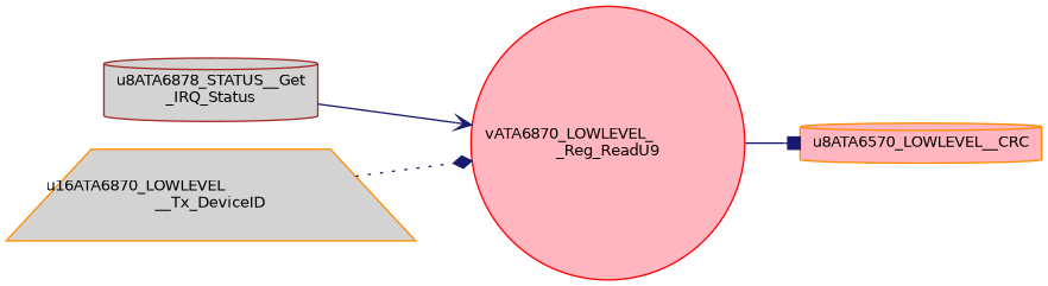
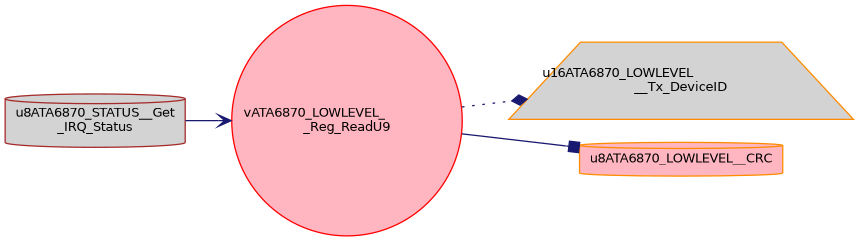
  digraph {
    rankdir=LR
    node [color=darkorange fillcolor=lightgrey fontname=Helvetica fontsize=10 shape=cylinder style=filled]
    edge [color=midnightblue fontname=Helvetica fontsize=10 labelfontname=Helvetica labelfontsize=10 style=solid]
-   n1 [color=brown fontcolor=black height=0.2 label="u8ATA6878_STATUS__Get\l_IRQ_Status" width=0.4]
+   n1 [color=brown fontcolor=black height=0.2 label="u8ATA6870_STATUS__Get\l_IRQ_Status" width=0.4]
    n2 [color=red fillcolor=lightpink height=0.2 label="vATA6870_LOWLEVEL_\l_Reg_ReadU9" shape=circle width=0.4]
    n3 [height=0.2 label="u16ATA6870_LOWLEVEL\l__Tx_DeviceID" shape=trapezium width=0.4]
-   n4 [fillcolor=lightpink height=0.2 label=u8ATA6570_LOWLEVEL__CRC width=0.4]
+   n4 [fillcolor=lightpink height=0.2 label=u8ATA6870_LOWLEVEL__CRC width=0.4]
    n1 -> n2 [arrowhead=vee]
-   n3 -> n2 [arrowhead=diamond style=dotted]
+   n2 -> n3 [arrowhead=diamond style=dotted]
    n2 -> n4 [arrowhead=box]
  }
